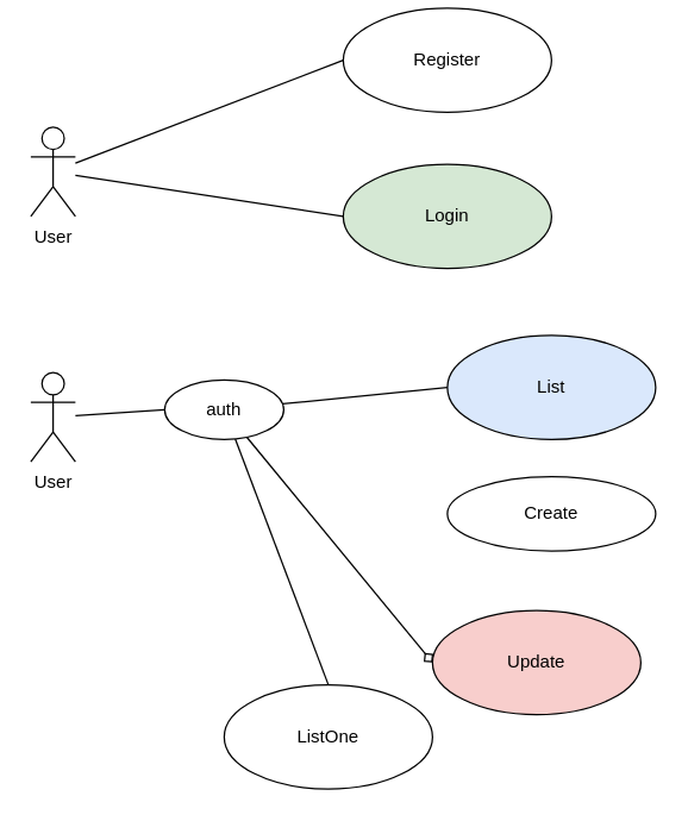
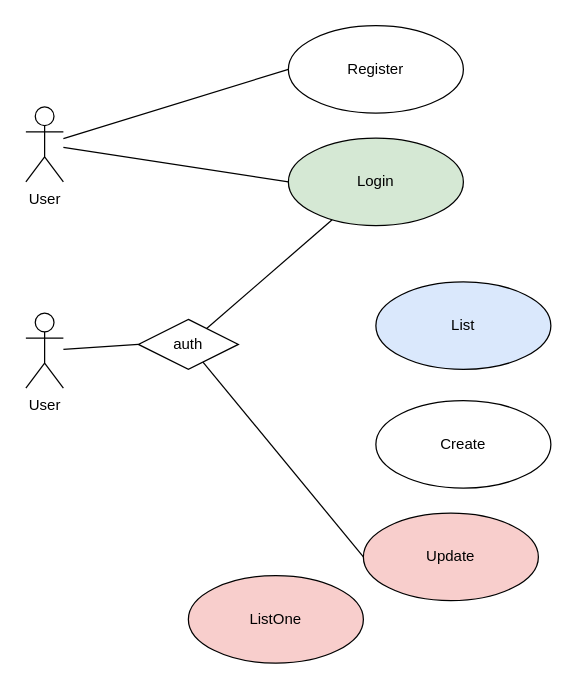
  <mxCell id="0" />
  <mxCell id="1" parent="0" />
  <mxCell id="2" style="edgeStyle=none;html=1;entryX=0;entryY=0.5;entryDx=0;entryDy=0;endArrow=none;endFill=0;" edge="1" parent="1" source="4" target="5"><mxGeometry relative="1" as="geometry" /></mxCell>
  <mxCell id="3" style="edgeStyle=none;html=1;entryX=0;entryY=0.5;entryDx=0;entryDy=0;endArrow=none;endFill=0;" edge="1" parent="1" source="4" target="6"><mxGeometry relative="1" as="geometry" /></mxCell>
  <mxCell id="4" value="User" style="shape=umlActor;verticalLabelPosition=bottom;verticalAlign=top;html=1;" vertex="1" parent="1"><mxGeometry x="20" y="85" width="30" height="60" as="geometry" /></mxCell>
- <mxCell id="5" value="Register" style="ellipse;whiteSpace=wrap;html=1;" vertex="1" parent="1"><mxGeometry x="230" y="5" width="140" height="70" as="geometry" /></mxCell>
+ <mxCell id="5" value="Register" style="ellipse;whiteSpace=wrap;html=1;" vertex="1" parent="1"><mxGeometry x="230" y="20" width="140" height="70" as="geometry" /></mxCell>
  <mxCell id="6" value="Login" style="ellipse;whiteSpace=wrap;html=1;fillColor=#d5e8d4;" vertex="1" parent="1"><mxGeometry x="230" y="110" width="140" height="70" as="geometry" /></mxCell>
  <mxCell id="7" style="edgeStyle=none;html=1;entryX=0;entryY=0.5;entryDx=0;entryDy=0;endArrow=none;endFill=0;" edge="1" parent="1" source="8" target="13"><mxGeometry relative="1" as="geometry" /></mxCell>
  <mxCell id="8" value="User" style="shape=umlActor;verticalLabelPosition=bottom;verticalAlign=top;html=1;" vertex="1" parent="1"><mxGeometry x="20" y="250" width="30" height="60" as="geometry" /></mxCell>
  <mxCell id="9" value="List" style="ellipse;whiteSpace=wrap;html=1;fillColor=#dae8fc;" vertex="1" parent="1"><mxGeometry x="300" y="225" width="140" height="70" as="geometry" /></mxCell>
- <mxCell id="10" style="edgeStyle=none;html=1;entryX=0;entryY=0.5;entryDx=0;entryDy=0;endArrow=none;endFill=0;" edge="1" parent="1" source="13" target="9"><mxGeometry relative="1" as="geometry" /></mxCell>
- <mxCell id="11" style="edgeStyle=none;html=1;entryX=0;entryY=0.5;entryDx=0;entryDy=0;endArrow=diamond;endFill=0;" edge="1" parent="1" source="13" target="15"><mxGeometry relative="1" as="geometry" /></mxCell>
- <mxCell id="12" style="edgeStyle=none;html=1;entryX=0.5;entryY=0;entryDx=0;entryDy=0;endArrow=none;endFill=0;" edge="1" parent="1" source="13" target="16"><mxGeometry relative="1" as="geometry" /></mxCell>
- <mxCell id="13" value="auth" style="ellipse;whiteSpace=wrap;html=1;" vertex="1" parent="1"><mxGeometry x="110" y="255" width="80" height="40" as="geometry" /></mxCell>
- <mxCell id="14" value="Create" style="ellipse;whiteSpace=wrap;html=1;" vertex="1" parent="1"><mxGeometry x="300" y="320" width="140" height="50" as="geometry" /></mxCell>
+ <mxCell id="11" style="edgeStyle=none;html=1;entryX=0;entryY=0.5;entryDx=0;entryDy=0;endArrow=none;endFill=0;" edge="1" parent="1" source="13" target="15"><mxGeometry relative="1" as="geometry" /></mxCell>
+ <mxCell id="12" style="edgeStyle=none;html=1;endArrow=none;endFill=0;" edge="1" parent="1" source="13" target="6"><mxGeometry relative="1" as="geometry" /></mxCell>
+ <mxCell id="13" value="auth" style="rhombus;whiteSpace=wrap;html=1;" vertex="1" parent="1"><mxGeometry x="110" y="255" width="80" height="40" as="geometry" /></mxCell>
+ <mxCell id="14" value="Create" style="ellipse;whiteSpace=wrap;html=1;" vertex="1" parent="1"><mxGeometry x="300" y="320" width="140" height="70" as="geometry" /></mxCell>
  <mxCell id="15" value="Update" style="ellipse;whiteSpace=wrap;html=1;fillColor=#f8cecc;" vertex="1" parent="1"><mxGeometry x="290" y="410" width="140" height="70" as="geometry" /></mxCell>
- <mxCell id="16" value="ListOne" style="ellipse;whiteSpace=wrap;html=1;" vertex="1" parent="1"><mxGeometry x="150" y="460" width="140" height="70" as="geometry" /></mxCell>
+ <mxCell id="16" value="ListOne" style="ellipse;whiteSpace=wrap;html=1;fillColor=#f8cecc;" vertex="1" parent="1"><mxGeometry x="150" y="460" width="140" height="70" as="geometry" /></mxCell>
